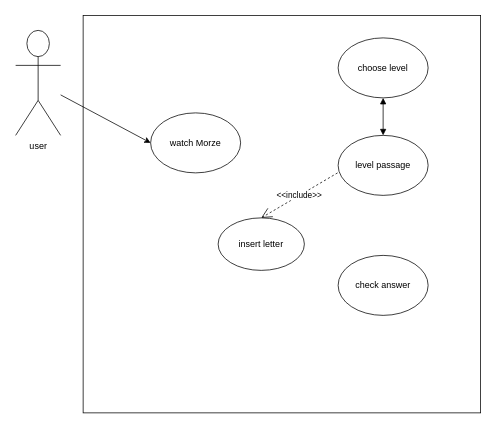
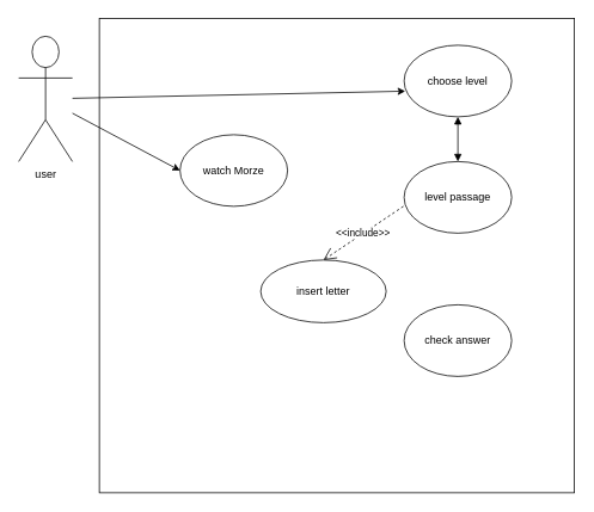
  <mxCell id="0" />
  <mxCell id="1" parent="0" />
  <mxCell id="2" value="" style="whiteSpace=wrap;html=1;aspect=fixed;" vertex="1" parent="1"><mxGeometry x="110" y="20" width="530" height="530" as="geometry" /></mxCell>
  <mxCell id="3" value="user" style="shape=umlActor;verticalLabelPosition=bottom;verticalAlign=top;html=1;outlineConnect=0;fontFamily=Helvetica;" vertex="1" parent="1"><mxGeometry x="20" y="40" width="60" height="140" as="geometry" /></mxCell>
  <mxCell id="4" value="choose level" style="ellipse;whiteSpace=wrap;html=1;fontFamily=Helvetica;" vertex="1" parent="1"><mxGeometry x="450" y="50" width="120" height="80" as="geometry" /></mxCell>
  <mxCell id="5" value="watch Morze" style="ellipse;whiteSpace=wrap;html=1;fontFamily=Helvetica;" vertex="1" parent="1"><mxGeometry x="200" y="150" width="120" height="80" as="geometry" /></mxCell>
  <mxCell id="6" value="check answer" style="ellipse;whiteSpace=wrap;html=1;fontFamily=Helvetica;" vertex="1" parent="1"><mxGeometry x="450" y="340" width="120" height="80" as="geometry" /></mxCell>
+ <mxCell id="7" value="" style="endArrow=classic;html=1;rounded=0;fontFamily=Helvetica;entryX=0.011;entryY=0.642;entryDx=0;entryDy=0;entryPerimeter=0;" edge="1" parent="1" source="3" target="4"><mxGeometry width="50" height="50" relative="1" as="geometry"><mxPoint x="140" y="210" as="sourcePoint" /><mxPoint x="190" y="160" as="targetPoint" /></mxGeometry></mxCell>
  <mxCell id="8" value="" style="endArrow=classic;html=1;rounded=0;fontFamily=Helvetica;entryX=0;entryY=0.5;entryDx=0;entryDy=0;" edge="1" parent="1" source="3" target="5"><mxGeometry width="50" height="50" relative="1" as="geometry"><mxPoint x="260" y="170" as="sourcePoint" /><mxPoint x="310" y="120" as="targetPoint" /></mxGeometry></mxCell>
  <mxCell id="9" value="level passage" style="ellipse;whiteSpace=wrap;html=1;fontFamily=Helvetica;" vertex="1" parent="1"><mxGeometry x="450" y="180" width="120" height="80" as="geometry" /></mxCell>
- <mxCell id="10" value="insert letter" style="ellipse;whiteSpace=wrap;html=1;fontFamily=Helvetica;" vertex="1" parent="1"><mxGeometry x="290" y="290" width="115" height="70" as="geometry" /></mxCell>
+ <mxCell id="10" value="insert letter" style="ellipse;whiteSpace=wrap;html=1;fontFamily=Helvetica;" vertex="1" parent="1"><mxGeometry x="290" y="290" width="140" height="70" as="geometry" /></mxCell>
  <mxCell id="11" value="&amp;lt;&amp;lt;include&amp;gt;&amp;gt;" style="endArrow=open;endSize=12;dashed=1;html=1;rounded=0;fontFamily=Helvetica;exitX=-0.006;exitY=0.625;exitDx=0;exitDy=0;entryX=0.5;entryY=0;entryDx=0;entryDy=0;exitPerimeter=0;" edge="1" parent="1" source="9" target="10"><mxGeometry width="160" relative="1" as="geometry"><mxPoint x="280" y="220" as="sourcePoint" /><mxPoint x="440" y="220" as="targetPoint" /></mxGeometry></mxCell>
  <mxCell id="12" value="" style="endArrow=block;startArrow=block;endFill=1;startFill=1;html=1;rounded=0;fontFamily=Helvetica;exitX=0.5;exitY=1;exitDx=0;exitDy=0;" edge="1" parent="1" source="4" target="9"><mxGeometry width="160" relative="1" as="geometry"><mxPoint x="210" y="120" as="sourcePoint" /><mxPoint x="350" y="130" as="targetPoint" /></mxGeometry></mxCell>
